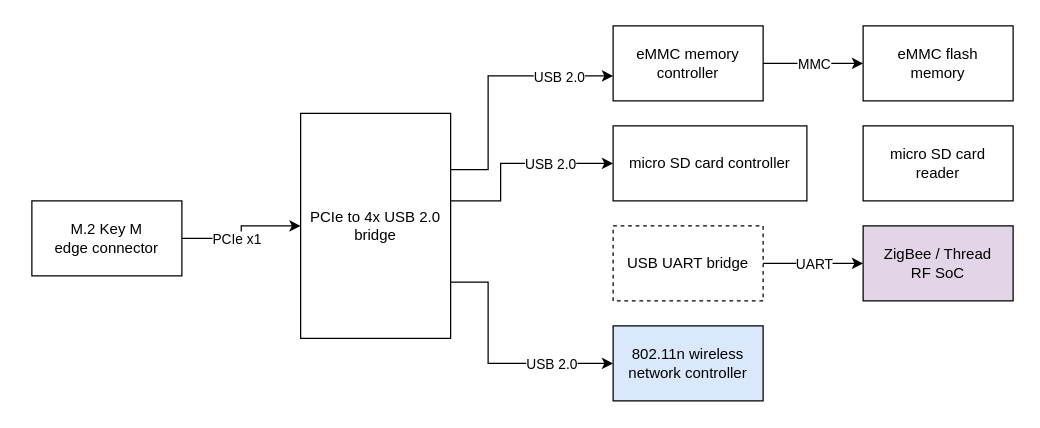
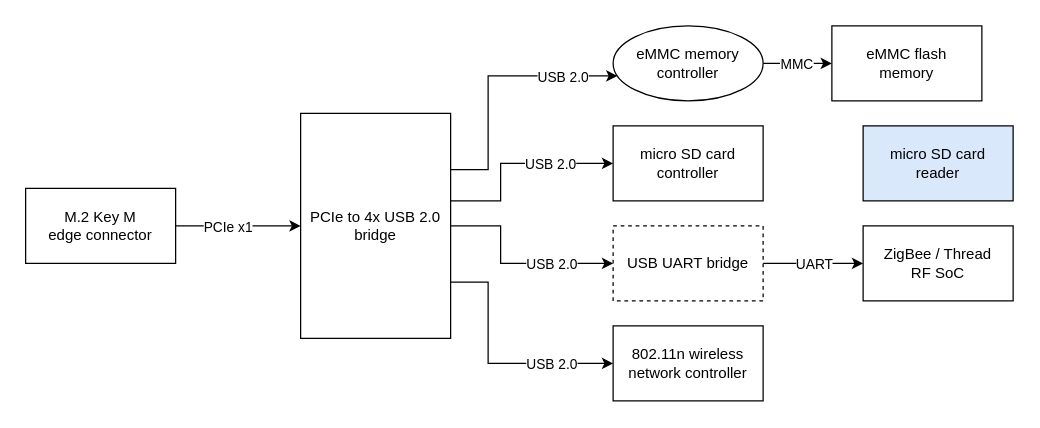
  <mxCell id="0" />
  <mxCell id="1" parent="0" />
  <mxCell id="2" value="" style="edgeStyle=orthogonalEdgeStyle;rounded=0;orthogonalLoop=1;jettySize=auto;html=1;" edge="1" parent="1" source="4" target="11"><mxGeometry relative="1" as="geometry" /></mxCell>
  <mxCell id="3" value="PCIe x1" style="edgeLabel;html=1;align=center;verticalAlign=middle;resizable=0;points=[];" vertex="1" connectable="0" parent="2"><mxGeometry x="-0.18" y="-2" relative="1" as="geometry"><mxPoint y="-2" as="offset" /></mxGeometry></mxCell>
- <mxCell id="4" value="M.2 Key M&lt;br&gt;edge connector" style="rounded=0;whiteSpace=wrap;html=1;" vertex="1" parent="1"><mxGeometry x="25" y="160" width="120" height="60" as="geometry" /></mxCell>
+ <mxCell id="4" value="M.2 Key M&lt;br&gt;edge connector" style="rounded=0;whiteSpace=wrap;html=1;" vertex="1" parent="1"><mxGeometry x="20" y="150" width="120" height="60" as="geometry" /></mxCell>
  <mxCell id="5" value="" style="edgeStyle=orthogonalEdgeStyle;rounded=0;orthogonalLoop=1;jettySize=auto;html=1;exitX=1;exitY=0.25;exitDx=0;exitDy=0;" edge="1" parent="1" source="11" target="14"><mxGeometry relative="1" as="geometry"><Array as="points"><mxPoint x="390" y="135" /><mxPoint x="390" y="60" /></Array></mxGeometry></mxCell>
  <mxCell id="6" value="USB 2.0" style="edgeLabel;html=1;align=center;verticalAlign=middle;resizable=0;points=[];" vertex="1" connectable="0" parent="5"><mxGeometry x="0.571" y="2" relative="1" as="geometry"><mxPoint y="2" as="offset" /></mxGeometry></mxCell>
  <mxCell id="7" value="" style="edgeStyle=orthogonalEdgeStyle;rounded=0;orthogonalLoop=1;jettySize=auto;html=1;exitX=1;exitY=0.389;exitDx=0;exitDy=0;exitPerimeter=0;" edge="1" parent="1" source="11" target="15"><mxGeometry relative="1" as="geometry"><Array as="points"><mxPoint x="400" y="160" /><mxPoint x="400" y="130" /></Array></mxGeometry></mxCell>
  <mxCell id="8" value="USB 2.0" style="edgeLabel;html=1;align=center;verticalAlign=middle;resizable=0;points=[];" vertex="1" connectable="0" parent="7"><mxGeometry x="0.438" y="-4" relative="1" as="geometry"><mxPoint x="-5" y="-4" as="offset" /></mxGeometry></mxCell>
+ <mxCell id="9" value="" style="edgeStyle=orthogonalEdgeStyle;rounded=0;orthogonalLoop=1;jettySize=auto;html=1;" edge="1" parent="1" source="11" target="18"><mxGeometry relative="1" as="geometry"><Array as="points"><mxPoint x="400" y="180" /><mxPoint x="400" y="210" /></Array></mxGeometry></mxCell>
+ <mxCell id="10" value="USB 2.0" style="edgeLabel;html=1;align=center;verticalAlign=middle;resizable=0;points=[];" vertex="1" connectable="0" parent="9"><mxGeometry x="0.25" y="-2" relative="1" as="geometry"><mxPoint x="10" y="-2" as="offset" /></mxGeometry></mxCell>
  <mxCell id="11" value="PCIe to 4x USB 2.0 bridge" style="rounded=0;whiteSpace=wrap;html=1;" vertex="1" parent="1"><mxGeometry x="240" y="90" width="120" height="180" as="geometry" /></mxCell>
  <mxCell id="12" value="" style="edgeStyle=orthogonalEdgeStyle;rounded=0;orthogonalLoop=1;jettySize=auto;html=1;" edge="1" parent="1" source="14" target="22"><mxGeometry relative="1" as="geometry" /></mxCell>
  <mxCell id="13" value="MMC" style="edgeLabel;html=1;align=center;verticalAlign=middle;resizable=0;points=[];" vertex="1" connectable="0" parent="12"><mxGeometry x="0.1" y="-1" relative="1" as="geometry"><mxPoint x="-4" y="-1" as="offset" /></mxGeometry></mxCell>
- <mxCell id="14" value="eMMC memory controller" style="whiteSpace=wrap;html=1;rounded=0;" vertex="1" parent="1"><mxGeometry x="490" y="20" width="120" height="60" as="geometry" /></mxCell>
- <mxCell id="15" value="micro SD card controller" style="whiteSpace=wrap;html=1;rounded=0;" vertex="1" parent="1"><mxGeometry x="490" y="100" width="155" height="60" as="geometry" /></mxCell>
+ <mxCell id="14" value="eMMC memory controller" style="ellipse;whiteSpace=wrap;html=1;" vertex="1" parent="1"><mxGeometry x="490" y="20" width="120" height="60" as="geometry" /></mxCell>
+ <mxCell id="15" value="micro SD card controller" style="whiteSpace=wrap;html=1;rounded=0;" vertex="1" parent="1"><mxGeometry x="490" y="100" width="120" height="60" as="geometry" /></mxCell>
  <mxCell id="16" value="" style="edgeStyle=orthogonalEdgeStyle;rounded=0;orthogonalLoop=1;jettySize=auto;html=1;" edge="1" parent="1" source="18" target="24"><mxGeometry relative="1" as="geometry" /></mxCell>
  <mxCell id="17" value="UART" style="edgeLabel;html=1;align=center;verticalAlign=middle;resizable=0;points=[];" vertex="1" connectable="0" parent="16"><mxGeometry x="-0.225" relative="1" as="geometry"><mxPoint x="9" as="offset" /></mxGeometry></mxCell>
  <mxCell id="18" value="USB UART bridge" style="whiteSpace=wrap;html=1;rounded=0;dashed=1;" vertex="1" parent="1"><mxGeometry x="490" y="180" width="120" height="60" as="geometry" /></mxCell>
  <mxCell id="19" value="" style="edgeStyle=orthogonalEdgeStyle;rounded=0;orthogonalLoop=1;jettySize=auto;html=1;exitX=1;exitY=0.75;exitDx=0;exitDy=0;" edge="1" parent="1" target="21" source="11"><mxGeometry relative="1" as="geometry"><mxPoint x="360" y="260" as="sourcePoint" /><Array as="points"><mxPoint x="390" y="225" /><mxPoint x="390" y="290" /></Array></mxGeometry></mxCell>
  <mxCell id="20" value="USB 2.0" style="edgeLabel;html=1;align=center;verticalAlign=middle;resizable=0;points=[];" vertex="1" connectable="0" parent="19"><mxGeometry x="0.282" y="-1" relative="1" as="geometry"><mxPoint x="20" y="-1" as="offset" /></mxGeometry></mxCell>
- <mxCell id="21" value="802.11n wireless network controller" style="whiteSpace=wrap;html=1;rounded=0;fillColor=#dae8fc;" vertex="1" parent="1"><mxGeometry x="490" y="260" width="120" height="60" as="geometry" /></mxCell>
- <mxCell id="22" value="eMMC flash&lt;br&gt;memory" style="whiteSpace=wrap;html=1;rounded=0;" vertex="1" parent="1"><mxGeometry x="690" y="20" width="120" height="60" as="geometry" /></mxCell>
- <mxCell id="23" value="micro SD card&lt;br&gt;reader" style="whiteSpace=wrap;html=1;rounded=0;" vertex="1" parent="1"><mxGeometry x="690" y="100" width="120" height="60" as="geometry" /></mxCell>
- <mxCell id="24" value="ZigBee / Thread&lt;br&gt;RF SoC" style="whiteSpace=wrap;html=1;rounded=0;fillColor=#e1d5e7;" vertex="1" parent="1"><mxGeometry x="690" y="180" width="120" height="60" as="geometry" /></mxCell>
+ <mxCell id="21" value="802.11n wireless network controller" style="whiteSpace=wrap;html=1;rounded=0;" vertex="1" parent="1"><mxGeometry x="490" y="260" width="120" height="60" as="geometry" /></mxCell>
+ <mxCell id="22" value="eMMC flash&lt;br&gt;memory" style="whiteSpace=wrap;html=1;rounded=0;" vertex="1" parent="1"><mxGeometry x="665" y="20" width="120" height="60" as="geometry" /></mxCell>
+ <mxCell id="23" value="micro SD card&lt;br&gt;reader" style="whiteSpace=wrap;html=1;rounded=0;fillColor=#dae8fc;" vertex="1" parent="1"><mxGeometry x="690" y="100" width="120" height="60" as="geometry" /></mxCell>
+ <mxCell id="24" value="ZigBee / Thread&lt;br&gt;RF SoC" style="whiteSpace=wrap;html=1;rounded=0;" vertex="1" parent="1"><mxGeometry x="690" y="180" width="120" height="60" as="geometry" /></mxCell>
